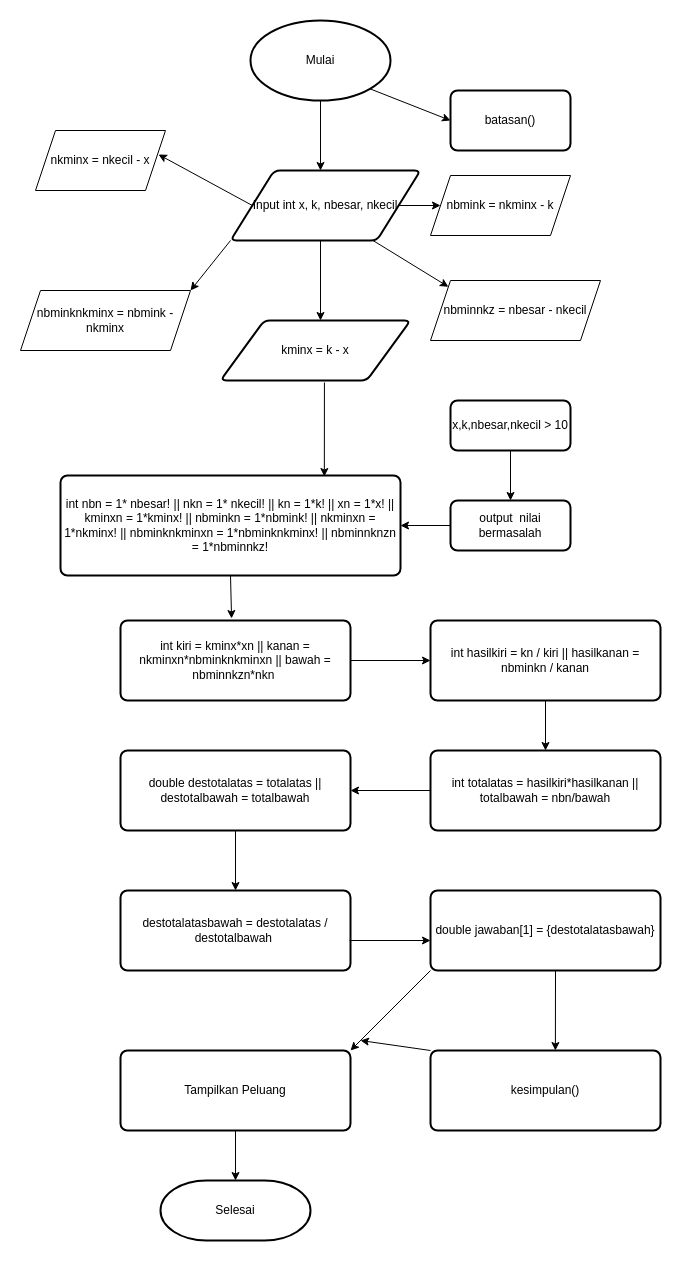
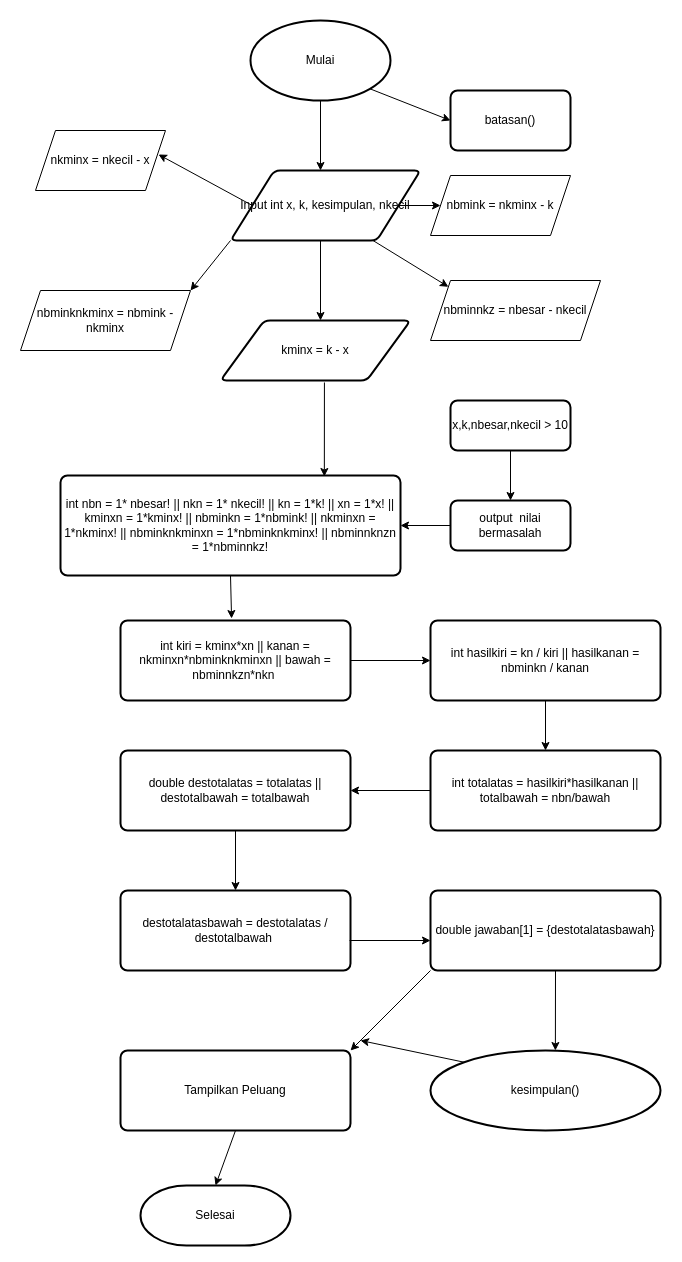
  <mxCell id="0" />
  <mxCell id="1" parent="0" />
  <mxCell id="2" value="Mulai" style="strokeWidth=2;html=1;shape=mxgraph.flowchart.start_1;whiteSpace=wrap;" vertex="1" parent="1"><mxGeometry x="250" y="20" width="140" height="80" as="geometry" /></mxCell>
  <mxCell id="3" value="" style="endArrow=classic;html=1;rounded=0;exitX=0.5;exitY=1;exitDx=0;exitDy=0;exitPerimeter=0;" edge="1" parent="1" source="2"><mxGeometry width="50" height="50" relative="1" as="geometry"><mxPoint x="329" y="100" as="sourcePoint" /><mxPoint x="320" y="170" as="targetPoint" /></mxGeometry></mxCell>
- <mxCell id="4" value="Input int x, k, nbesar, nkecil" style="shape=parallelogram;html=1;strokeWidth=2;perimeter=parallelogramPerimeter;whiteSpace=wrap;rounded=1;arcSize=12;size=0.23;" vertex="1" parent="1"><mxGeometry x="230" y="170" width="190" height="70" as="geometry" /></mxCell>
+ <mxCell id="4" value="Input int x, k, kesimpulan, nkecil" style="shape=parallelogram;html=1;strokeWidth=2;perimeter=parallelogramPerimeter;whiteSpace=wrap;rounded=1;arcSize=12;size=0.23;" vertex="1" parent="1"><mxGeometry x="230" y="170" width="190" height="70" as="geometry" /></mxCell>
  <mxCell id="5" value="" style="endArrow=classic;html=1;rounded=0;" edge="1" parent="1"><mxGeometry width="50" height="50" relative="1" as="geometry"><mxPoint x="320" y="240" as="sourcePoint" /><mxPoint x="320" y="320" as="targetPoint" /></mxGeometry></mxCell>
  <mxCell id="6" value="kminx = k - x" style="shape=parallelogram;html=1;strokeWidth=2;perimeter=parallelogramPerimeter;whiteSpace=wrap;rounded=1;arcSize=12;size=0.23;" vertex="1" parent="1"><mxGeometry x="220" y="320" width="190" height="60" as="geometry" /></mxCell>
  <mxCell id="7" value="nbmink = nkminx - k" style="shape=parallelogram;perimeter=parallelogramPerimeter;whiteSpace=wrap;html=1;fixedSize=1;" vertex="1" parent="1"><mxGeometry x="430" y="175" width="140" height="60" as="geometry" /></mxCell>
  <mxCell id="8" value="nkminx = nkecil - x" style="shape=parallelogram;perimeter=parallelogramPerimeter;whiteSpace=wrap;html=1;fixedSize=1;" vertex="1" parent="1"><mxGeometry x="35" y="130" width="130" height="60" as="geometry" /></mxCell>
  <mxCell id="9" value="" style="endArrow=classic;html=1;rounded=0;exitX=0;exitY=0.5;exitDx=0;exitDy=0;entryX=0.946;entryY=0.4;entryDx=0;entryDy=0;entryPerimeter=0;" edge="1" parent="1" source="4" target="8"><mxGeometry width="50" height="50" relative="1" as="geometry"><mxPoint x="300" y="320" as="sourcePoint" /><mxPoint x="350" y="270" as="targetPoint" /></mxGeometry></mxCell>
  <mxCell id="10" value="" style="endArrow=classic;html=1;rounded=0;exitX=1;exitY=0.5;exitDx=0;exitDy=0;entryX=0;entryY=0.5;entryDx=0;entryDy=0;" edge="1" parent="1" source="4" target="7"><mxGeometry width="50" height="50" relative="1" as="geometry"><mxPoint x="300" y="320" as="sourcePoint" /><mxPoint x="350" y="270" as="targetPoint" /></mxGeometry></mxCell>
  <mxCell id="11" value="nbminknkminx = nbmink - nkminx" style="shape=parallelogram;perimeter=parallelogramPerimeter;whiteSpace=wrap;html=1;fixedSize=1;" vertex="1" parent="1"><mxGeometry x="20" y="290" width="170" height="60" as="geometry" /></mxCell>
  <mxCell id="12" value="nbminnkz = nbesar - nkecil" style="shape=parallelogram;perimeter=parallelogramPerimeter;whiteSpace=wrap;html=1;fixedSize=1;" vertex="1" parent="1"><mxGeometry x="430" y="280" width="170" height="60" as="geometry" /></mxCell>
  <mxCell id="13" value="" style="endArrow=classic;html=1;rounded=0;exitX=0;exitY=1;exitDx=0;exitDy=0;entryX=1;entryY=0;entryDx=0;entryDy=0;" edge="1" parent="1" source="4" target="11"><mxGeometry width="50" height="50" relative="1" as="geometry"><mxPoint x="300" y="320" as="sourcePoint" /><mxPoint x="350" y="270" as="targetPoint" /></mxGeometry></mxCell>
  <mxCell id="14" value="" style="endArrow=classic;html=1;rounded=0;exitX=0.75;exitY=1;exitDx=0;exitDy=0;entryX=0;entryY=0;entryDx=0;entryDy=0;" edge="1" parent="1" source="4" target="12"><mxGeometry width="50" height="50" relative="1" as="geometry"><mxPoint x="300" y="320" as="sourcePoint" /><mxPoint x="350" y="270" as="targetPoint" /></mxGeometry></mxCell>
  <mxCell id="15" value="x,k,nbesar,nkecil &amp;gt; 10" style="rounded=1;whiteSpace=wrap;html=1;absoluteArcSize=1;arcSize=14;strokeWidth=2;" vertex="1" parent="1"><mxGeometry x="450" y="400" width="120" height="50" as="geometry" /></mxCell>
  <mxCell id="16" value="output&amp;nbsp; nilai bermasalah" style="rounded=1;whiteSpace=wrap;html=1;absoluteArcSize=1;arcSize=14;strokeWidth=2;" vertex="1" parent="1"><mxGeometry x="450" y="500" width="120" height="50" as="geometry" /></mxCell>
  <mxCell id="17" value="" style="endArrow=classic;html=1;rounded=0;exitX=0.5;exitY=1;exitDx=0;exitDy=0;entryX=0.5;entryY=0;entryDx=0;entryDy=0;" edge="1" parent="1" source="15" target="16"><mxGeometry width="50" height="50" relative="1" as="geometry"><mxPoint x="300" y="480" as="sourcePoint" /><mxPoint x="350" y="430" as="targetPoint" /></mxGeometry></mxCell>
  <mxCell id="18" value="batasan()" style="rounded=1;whiteSpace=wrap;html=1;absoluteArcSize=1;arcSize=14;strokeWidth=2;" vertex="1" parent="1"><mxGeometry x="450" y="90" width="120" height="60" as="geometry" /></mxCell>
  <mxCell id="19" value="" style="endArrow=classic;html=1;rounded=0;exitX=0.855;exitY=0.855;exitDx=0;exitDy=0;exitPerimeter=0;entryX=0;entryY=0.5;entryDx=0;entryDy=0;" edge="1" parent="1" source="2" target="18"><mxGeometry width="50" height="50" relative="1" as="geometry"><mxPoint x="300" y="230" as="sourcePoint" /><mxPoint x="350" y="180" as="targetPoint" /></mxGeometry></mxCell>
  <mxCell id="20" value="int nbn = 1* nbesar! || nkn = 1* nkecil! || kn = 1*k! || xn = 1*x! || kminxn = 1*kminx! || nbminkn = 1*nbmink! || nkminxn = 1*nkminx! || nbminknkminxn = 1*nbminknkminx! || nbminnknzn = 1*nbminnkz!" style="rounded=1;whiteSpace=wrap;html=1;absoluteArcSize=1;arcSize=14;strokeWidth=2;" vertex="1" parent="1"><mxGeometry x="60" y="475" width="340" height="100" as="geometry" /></mxCell>
  <mxCell id="21" value="" style="endArrow=classic;html=1;rounded=0;exitX=0.547;exitY=1.033;exitDx=0;exitDy=0;exitPerimeter=0;entryX=0.776;entryY=0.01;entryDx=0;entryDy=0;entryPerimeter=0;" edge="1" parent="1" source="6" target="20"><mxGeometry width="50" height="50" relative="1" as="geometry"><mxPoint x="300" y="510" as="sourcePoint" /><mxPoint x="324" y="470" as="targetPoint" /></mxGeometry></mxCell>
  <mxCell id="22" value="" style="endArrow=classic;html=1;rounded=0;exitX=0;exitY=0.5;exitDx=0;exitDy=0;entryX=1;entryY=0.5;entryDx=0;entryDy=0;" edge="1" parent="1" source="16" target="20"><mxGeometry width="50" height="50" relative="1" as="geometry"><mxPoint x="300" y="510" as="sourcePoint" /><mxPoint x="350" y="460" as="targetPoint" /></mxGeometry></mxCell>
  <mxCell id="23" value="int kiri = kminx*xn || kanan = nkminxn*nbminknkminxn || bawah = nbminnkzn*nkn&amp;nbsp;" style="rounded=1;whiteSpace=wrap;html=1;absoluteArcSize=1;arcSize=14;strokeWidth=2;" vertex="1" parent="1"><mxGeometry x="120" y="620" width="230" height="80" as="geometry" /></mxCell>
  <mxCell id="24" value="" style="endArrow=classic;html=1;rounded=0;exitX=0.5;exitY=1;exitDx=0;exitDy=0;entryX=0.483;entryY=-0.025;entryDx=0;entryDy=0;entryPerimeter=0;" edge="1" parent="1" source="20" target="23"><mxGeometry width="50" height="50" relative="1" as="geometry"><mxPoint x="300" y="800" as="sourcePoint" /><mxPoint x="350" y="750" as="targetPoint" /></mxGeometry></mxCell>
  <mxCell id="25" value="int hasilkiri = kn / kiri || hasilkanan = nbminkn / kanan" style="rounded=1;whiteSpace=wrap;html=1;absoluteArcSize=1;arcSize=14;strokeWidth=2;" vertex="1" parent="1"><mxGeometry x="430" y="620" width="230" height="80" as="geometry" /></mxCell>
  <mxCell id="26" value="" style="endArrow=classic;html=1;rounded=0;exitX=1;exitY=0.5;exitDx=0;exitDy=0;entryX=0;entryY=0.5;entryDx=0;entryDy=0;" edge="1" parent="1" source="23" target="25"><mxGeometry width="50" height="50" relative="1" as="geometry"><mxPoint x="300" y="800" as="sourcePoint" /><mxPoint x="350" y="750" as="targetPoint" /></mxGeometry></mxCell>
  <mxCell id="27" value="int totalatas = hasilkiri*hasilkanan || totalbawah = nbn/bawah" style="rounded=1;whiteSpace=wrap;html=1;absoluteArcSize=1;arcSize=14;strokeWidth=2;" vertex="1" parent="1"><mxGeometry x="430" y="750" width="230" height="80" as="geometry" /></mxCell>
  <mxCell id="28" value="" style="endArrow=classic;html=1;rounded=0;exitX=0.5;exitY=1;exitDx=0;exitDy=0;entryX=0.5;entryY=0;entryDx=0;entryDy=0;" edge="1" parent="1" source="25" target="27"><mxGeometry width="50" height="50" relative="1" as="geometry"><mxPoint x="300" y="790" as="sourcePoint" /><mxPoint x="350" y="740" as="targetPoint" /></mxGeometry></mxCell>
  <mxCell id="29" value="double destotalatas = totalatas || destotalbawah = totalbawah" style="rounded=1;whiteSpace=wrap;html=1;absoluteArcSize=1;arcSize=14;strokeWidth=2;" vertex="1" parent="1"><mxGeometry x="120" y="750" width="230" height="80" as="geometry" /></mxCell>
  <mxCell id="30" value="" style="endArrow=classic;html=1;rounded=0;exitX=0;exitY=0.5;exitDx=0;exitDy=0;entryX=1;entryY=0.5;entryDx=0;entryDy=0;" edge="1" parent="1" source="27" target="29"><mxGeometry width="50" height="50" relative="1" as="geometry"><mxPoint x="300" y="790" as="sourcePoint" /><mxPoint x="350" y="740" as="targetPoint" /></mxGeometry></mxCell>
  <mxCell id="31" value="destotalatasbawah = destotalatas / destotalbawah&amp;nbsp;" style="rounded=1;whiteSpace=wrap;html=1;absoluteArcSize=1;arcSize=14;strokeWidth=2;" vertex="1" parent="1"><mxGeometry x="120" y="890" width="230" height="80" as="geometry" /></mxCell>
  <mxCell id="32" value="" style="endArrow=classic;html=1;rounded=0;exitX=0.5;exitY=1;exitDx=0;exitDy=0;entryX=0.5;entryY=0;entryDx=0;entryDy=0;" edge="1" parent="1" source="29" target="31"><mxGeometry width="50" height="50" relative="1" as="geometry"><mxPoint x="300" y="880" as="sourcePoint" /><mxPoint x="350" y="830" as="targetPoint" /></mxGeometry></mxCell>
  <mxCell id="33" value="double jawaban[1] = {destotalatasbawah}" style="rounded=1;whiteSpace=wrap;html=1;absoluteArcSize=1;arcSize=14;strokeWidth=2;" vertex="1" parent="1"><mxGeometry x="430" y="890" width="230" height="80" as="geometry" /></mxCell>
  <mxCell id="34" value="" style="endArrow=classic;html=1;rounded=0;exitX=0.996;exitY=0.625;exitDx=0;exitDy=0;exitPerimeter=0;" edge="1" parent="1" source="31"><mxGeometry width="50" height="50" relative="1" as="geometry"><mxPoint x="300" y="1020" as="sourcePoint" /><mxPoint x="430" y="940" as="targetPoint" /></mxGeometry></mxCell>
  <mxCell id="35" value="Tampilkan Peluang" style="rounded=1;whiteSpace=wrap;html=1;absoluteArcSize=1;arcSize=14;strokeWidth=2;" vertex="1" parent="1"><mxGeometry x="120" y="1050" width="230" height="80" as="geometry" /></mxCell>
- <mxCell id="36" value="kesimpulan()" style="rounded=1;whiteSpace=wrap;html=1;absoluteArcSize=1;arcSize=14;strokeWidth=2;" vertex="1" parent="1"><mxGeometry x="430" y="1050" width="230" height="80" as="geometry" /></mxCell>
+ <mxCell id="36" value="kesimpulan()" style="ellipse;whiteSpace=wrap;html=1;absoluteArcSize=1;arcSize=14;strokeWidth=2;" vertex="1" parent="1"><mxGeometry x="430" y="1050" width="230" height="80" as="geometry" /></mxCell>
  <mxCell id="37" value="" style="endArrow=classic;html=1;rounded=0;entryX=0.543;entryY=0;entryDx=0;entryDy=0;entryPerimeter=0;" edge="1" parent="1" target="36"><mxGeometry width="50" height="50" relative="1" as="geometry"><mxPoint x="555" y="970" as="sourcePoint" /><mxPoint x="350" y="970" as="targetPoint" /></mxGeometry></mxCell>
  <mxCell id="38" value="" style="endArrow=classic;html=1;rounded=0;exitX=0;exitY=1;exitDx=0;exitDy=0;" edge="1" parent="1" source="33"><mxGeometry width="50" height="50" relative="1" as="geometry"><mxPoint x="430" y="960" as="sourcePoint" /><mxPoint x="350" y="1050" as="targetPoint" /></mxGeometry></mxCell>
  <mxCell id="39" value="" style="endArrow=classic;html=1;rounded=0;exitX=0;exitY=0;exitDx=0;exitDy=0;" edge="1" parent="1" source="36"><mxGeometry width="50" height="50" relative="1" as="geometry"><mxPoint x="300" y="1020" as="sourcePoint" /><mxPoint x="360" y="1040" as="targetPoint" /></mxGeometry></mxCell>
- <mxCell id="40" value="Selesai" style="strokeWidth=2;html=1;shape=mxgraph.flowchart.terminator;whiteSpace=wrap;" vertex="1" parent="1"><mxGeometry x="160" y="1180" width="150" height="60" as="geometry" /></mxCell>
+ <mxCell id="40" value="Selesai" style="strokeWidth=2;html=1;shape=mxgraph.flowchart.terminator;whiteSpace=wrap;" vertex="1" parent="1"><mxGeometry x="140" y="1185" width="150" height="60" as="geometry" /></mxCell>
  <mxCell id="41" value="" style="endArrow=classic;html=1;rounded=0;exitX=0.5;exitY=1;exitDx=0;exitDy=0;entryX=0.5;entryY=0;entryDx=0;entryDy=0;entryPerimeter=0;" edge="1" parent="1" source="35" target="40"><mxGeometry width="50" height="50" relative="1" as="geometry"><mxPoint x="300" y="1240" as="sourcePoint" /><mxPoint x="350" y="1190" as="targetPoint" /></mxGeometry></mxCell>
